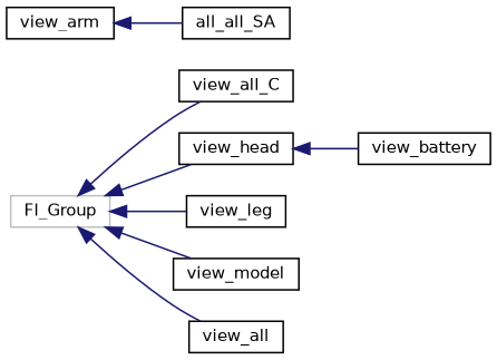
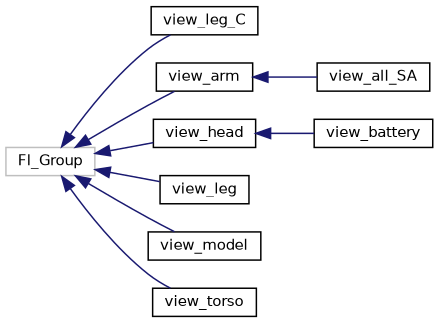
  digraph {
    rankdir=LR
    node [color=black fillcolor=white fontname=Helvetica fontsize=10 shape=record style=filled]
    edge [color=midnightblue dir=back fontname=Helvetica fontsize=10 labelfontname=Helvetica labelfontsize=10 style=solid]
    n1 [color=grey75 height=0.2 label=Fl_Group width=0.4]
-   n2 [height=0.2 label=view_all_C width=0.4]
+   n2 [height=0.2 label=view_leg_C width=0.4]
    n3 [height=0.2 label=view_arm width=0.4]
    n4 [height=0.2 label=view_head width=0.4]
    n5 [height=0.2 label=view_leg width=0.4]
    n6 [height=0.2 label=view_model width=0.4]
-   n7 [height=0.2 label=view_all width=0.4]
-   n8 [height=0.2 label=all_all_SA width=0.4]
+   n7 [height=0.2 label=view_torso width=0.4]
+   n8 [height=0.2 label=view_all_SA width=0.4]
    n9 [height=0.2 label=view_battery width=0.4]
    n1 -> n2
+   n1 -> n3
    n1 -> n4
    n1 -> n5
    n1 -> n6
    n1 -> n7
    n3 -> n8
    n4 -> n9
  }
